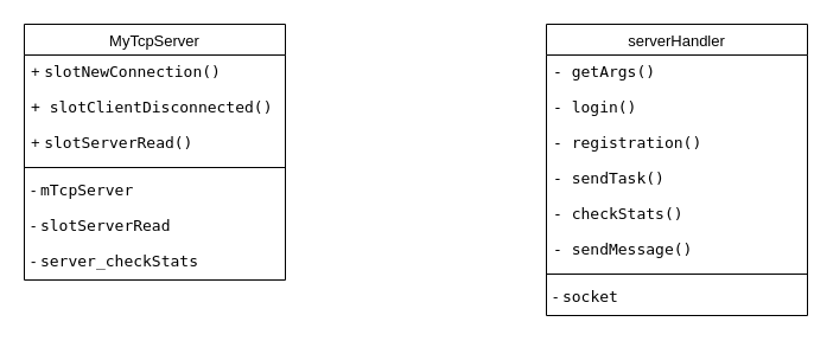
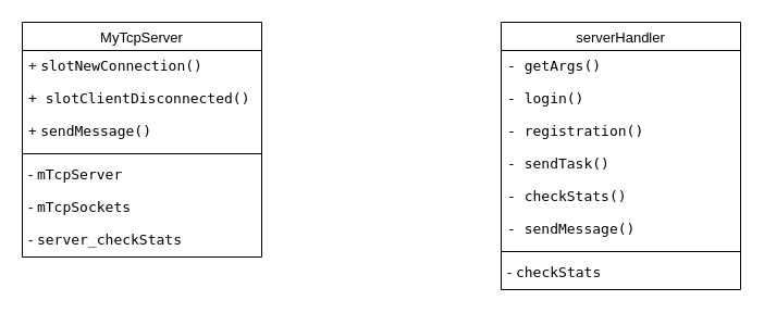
  <mxCell id="0" />
  <mxCell id="1" parent="0" />
  <mxCell id="2" value="MyTcpServer" style="swimlane;fontStyle=0;childLayout=stackLayout;horizontal=1;startSize=26;horizontalStack=0;resizeParent=1;resizeParentMax=0;resizeLast=0;collapsible=1;marginBottom=0;align=center;fontSize=13;fontFamily=Helvetica;" vertex="1" parent="1"><mxGeometry x="20" y="20" width="220" height="216" as="geometry" /></mxCell>
  <mxCell id="3" value="+ &lt;code class=&quot;!whitespace-pre hljs language-scss&quot; style=&quot;font-size: 13px;&quot;&gt;slotNewConnection()&lt;/code&gt;" style="text;strokeColor=none;fillColor=none;spacingLeft=4;spacingRight=4;overflow=hidden;rotatable=0;points=[[0,0.5],[1,0.5]];portConstraint=eastwest;fontSize=13;whiteSpace=wrap;html=1;fontFamily=Helvetica;" vertex="1" parent="2"><mxGeometry y="26" width="220" height="30" as="geometry" /></mxCell>
  <mxCell id="4" value="&lt;code style=&quot;font-size: 13px;&quot;&gt;+ &lt;/code&gt;&lt;code class=&quot;!whitespace-pre hljs language-scss&quot; style=&quot;font-size: 13px;&quot;&gt;slotClientDisconnected()&lt;/code&gt;" style="text;strokeColor=none;fillColor=none;spacingLeft=4;spacingRight=4;overflow=hidden;rotatable=0;points=[[0,0.5],[1,0.5]];portConstraint=eastwest;fontSize=13;whiteSpace=wrap;html=1;fontFamily=Helvetica;" vertex="1" parent="2"><mxGeometry y="56" width="220" height="30" as="geometry" /></mxCell>
- <mxCell id="5" value="+ &lt;code class=&quot;!whitespace-pre hljs language-scss&quot; style=&quot;font-size: 13px;&quot;&gt;slotServerRead()&lt;/code&gt;" style="text;strokeColor=none;fillColor=none;spacingLeft=4;spacingRight=4;overflow=hidden;rotatable=0;points=[[0,0.5],[1,0.5]];portConstraint=eastwest;fontSize=13;whiteSpace=wrap;html=1;fontFamily=Helvetica;" vertex="1" parent="2"><mxGeometry y="86" width="220" height="30" as="geometry" /></mxCell>
+ <mxCell id="5" value="+ &lt;code class=&quot;!whitespace-pre hljs language-scss&quot; style=&quot;font-size: 13px;&quot;&gt;sendMessage()&lt;/code&gt;" style="text;strokeColor=none;fillColor=none;spacingLeft=4;spacingRight=4;overflow=hidden;rotatable=0;points=[[0,0.5],[1,0.5]];portConstraint=eastwest;fontSize=13;whiteSpace=wrap;html=1;fontFamily=Helvetica;" vertex="1" parent="2"><mxGeometry y="86" width="220" height="30" as="geometry" /></mxCell>
  <mxCell id="6" value="" style="line;strokeWidth=1;rotatable=0;dashed=0;labelPosition=right;align=left;verticalAlign=middle;spacingTop=0;spacingLeft=6;points=[];portConstraint=eastwest;fontFamily=Helvetica;fontSize=13;" vertex="1" parent="2"><mxGeometry y="116" width="220" height="10" as="geometry" /></mxCell>
  <mxCell id="7" value="- &lt;code class=&quot;!whitespace-pre hljs language-scss&quot; style=&quot;font-size: 13px;&quot;&gt;mTcpServer&lt;/code&gt;" style="text;strokeColor=none;fillColor=none;spacingLeft=4;spacingRight=4;overflow=hidden;rotatable=0;points=[[0,0.5],[1,0.5]];portConstraint=eastwest;fontSize=13;whiteSpace=wrap;html=1;fontFamily=Helvetica;" vertex="1" parent="2"><mxGeometry y="126" width="220" height="30" as="geometry" /></mxCell>
- <mxCell id="8" value="- &lt;code class=&quot;!whitespace-pre hljs language-scss&quot; style=&quot;font-size: 13px;&quot;&gt;slotServerRead&lt;/code&gt;" style="text;strokeColor=none;fillColor=none;spacingLeft=4;spacingRight=4;overflow=hidden;rotatable=0;points=[[0,0.5],[1,0.5]];portConstraint=eastwest;fontSize=13;whiteSpace=wrap;html=1;fontFamily=Helvetica;" vertex="1" parent="2"><mxGeometry y="156" width="220" height="30" as="geometry" /></mxCell>
+ <mxCell id="8" value="- &lt;code class=&quot;!whitespace-pre hljs language-scss&quot; style=&quot;font-size: 13px;&quot;&gt;mTcpSockets&lt;/code&gt;" style="text;strokeColor=none;fillColor=none;spacingLeft=4;spacingRight=4;overflow=hidden;rotatable=0;points=[[0,0.5],[1,0.5]];portConstraint=eastwest;fontSize=13;whiteSpace=wrap;html=1;fontFamily=Helvetica;" vertex="1" parent="2"><mxGeometry y="156" width="220" height="30" as="geometry" /></mxCell>
  <mxCell id="9" value="- &lt;code style=&quot;font-size: 13px;&quot;&gt;server_checkStats&lt;/code&gt;" style="text;strokeColor=none;fillColor=none;spacingLeft=4;spacingRight=4;overflow=hidden;rotatable=0;points=[[0,0.5],[1,0.5]];portConstraint=eastwest;fontSize=13;whiteSpace=wrap;html=1;fontFamily=Helvetica;" vertex="1" parent="2"><mxGeometry y="186" width="220" height="30" as="geometry" /></mxCell>
  <mxCell id="10" value="serverHandler" style="swimlane;fontStyle=0;childLayout=stackLayout;horizontal=1;startSize=26;horizontalStack=0;resizeParent=1;resizeParentMax=0;resizeLast=0;collapsible=1;marginBottom=0;align=center;fontSize=13;fontFamily=Helvetica;" vertex="1" parent="1"><mxGeometry x="460" y="20" width="220" height="246" as="geometry" /></mxCell>
  <mxCell id="11" value="&lt;font face=&quot;Verdana&quot;&gt;&lt;code&gt;- getArgs()&lt;br&gt;&lt;/code&gt;&lt;/font&gt;" style="text;strokeColor=none;fillColor=none;spacingLeft=4;spacingRight=4;overflow=hidden;rotatable=0;points=[[0,0.5],[1,0.5]];portConstraint=eastwest;fontSize=13;whiteSpace=wrap;html=1;fontFamily=Helvetica;" vertex="1" parent="10"><mxGeometry y="26" width="220" height="30" as="geometry" /></mxCell>
  <mxCell id="12" value="&lt;font face=&quot;Verdana&quot;&gt;&lt;code&gt;- login()&lt;br&gt;&lt;/code&gt;&lt;/font&gt;" style="text;strokeColor=none;fillColor=none;spacingLeft=4;spacingRight=4;overflow=hidden;rotatable=0;points=[[0,0.5],[1,0.5]];portConstraint=eastwest;fontSize=13;whiteSpace=wrap;html=1;fontFamily=Helvetica;" vertex="1" parent="10"><mxGeometry y="56" width="220" height="30" as="geometry" /></mxCell>
  <mxCell id="13" value="&lt;font face=&quot;Verdana&quot;&gt;&lt;code&gt;- registration()&lt;br&gt;&lt;/code&gt;&lt;/font&gt;" style="text;strokeColor=none;fillColor=none;spacingLeft=4;spacingRight=4;overflow=hidden;rotatable=0;points=[[0,0.5],[1,0.5]];portConstraint=eastwest;fontSize=13;whiteSpace=wrap;html=1;fontFamily=Helvetica;" vertex="1" parent="10"><mxGeometry y="86" width="220" height="30" as="geometry" /></mxCell>
  <mxCell id="14" value="&lt;font face=&quot;Verdana&quot;&gt;&lt;code&gt;- sendTask()&lt;br&gt;&lt;/code&gt;&lt;/font&gt;" style="text;strokeColor=none;fillColor=none;spacingLeft=4;spacingRight=4;overflow=hidden;rotatable=0;points=[[0,0.5],[1,0.5]];portConstraint=eastwest;fontSize=13;whiteSpace=wrap;html=1;fontFamily=Helvetica;" vertex="1" parent="10"><mxGeometry y="116" width="220" height="30" as="geometry" /></mxCell>
  <mxCell id="15" value="&lt;font face=&quot;Verdana&quot;&gt;&lt;code&gt;- checkStats()&lt;br&gt;&lt;/code&gt;&lt;/font&gt;" style="text;strokeColor=none;fillColor=none;spacingLeft=4;spacingRight=4;overflow=hidden;rotatable=0;points=[[0,0.5],[1,0.5]];portConstraint=eastwest;fontSize=13;whiteSpace=wrap;html=1;fontFamily=Helvetica;" vertex="1" parent="10"><mxGeometry y="146" width="220" height="30" as="geometry" /></mxCell>
  <mxCell id="16" value="&lt;font face=&quot;Verdana&quot;&gt;&lt;code&gt;- sendMessage()&lt;br&gt;&lt;/code&gt;&lt;/font&gt;" style="text;strokeColor=none;fillColor=none;spacingLeft=4;spacingRight=4;overflow=hidden;rotatable=0;points=[[0,0.5],[1,0.5]];portConstraint=eastwest;fontSize=13;whiteSpace=wrap;html=1;fontFamily=Helvetica;" vertex="1" parent="10"><mxGeometry y="176" width="220" height="30" as="geometry" /></mxCell>
  <mxCell id="17" value="" style="line;strokeWidth=1;rotatable=0;dashed=0;labelPosition=right;align=left;verticalAlign=middle;spacingTop=0;spacingLeft=6;points=[];portConstraint=eastwest;fontFamily=Helvetica;fontSize=13;" vertex="1" parent="10"><mxGeometry y="206" width="220" height="10" as="geometry" /></mxCell>
- <mxCell id="18" value="- &lt;code style=&quot;font-size: 13px;&quot;&gt;socket&lt;/code&gt;" style="text;strokeColor=none;fillColor=none;spacingLeft=4;spacingRight=4;overflow=hidden;rotatable=0;points=[[0,0.5],[1,0.5]];portConstraint=eastwest;fontSize=13;whiteSpace=wrap;html=1;fontFamily=Helvetica;" vertex="1" parent="10"><mxGeometry y="216" width="220" height="30" as="geometry" /></mxCell>
+ <mxCell id="18" value="- &lt;code style=&quot;font-size: 13px;&quot;&gt;checkStats&lt;/code&gt;" style="text;strokeColor=none;fillColor=none;spacingLeft=4;spacingRight=4;overflow=hidden;rotatable=0;points=[[0,0.5],[1,0.5]];portConstraint=eastwest;fontSize=13;whiteSpace=wrap;html=1;fontFamily=Helvetica;" vertex="1" parent="10"><mxGeometry y="216" width="220" height="30" as="geometry" /></mxCell>
